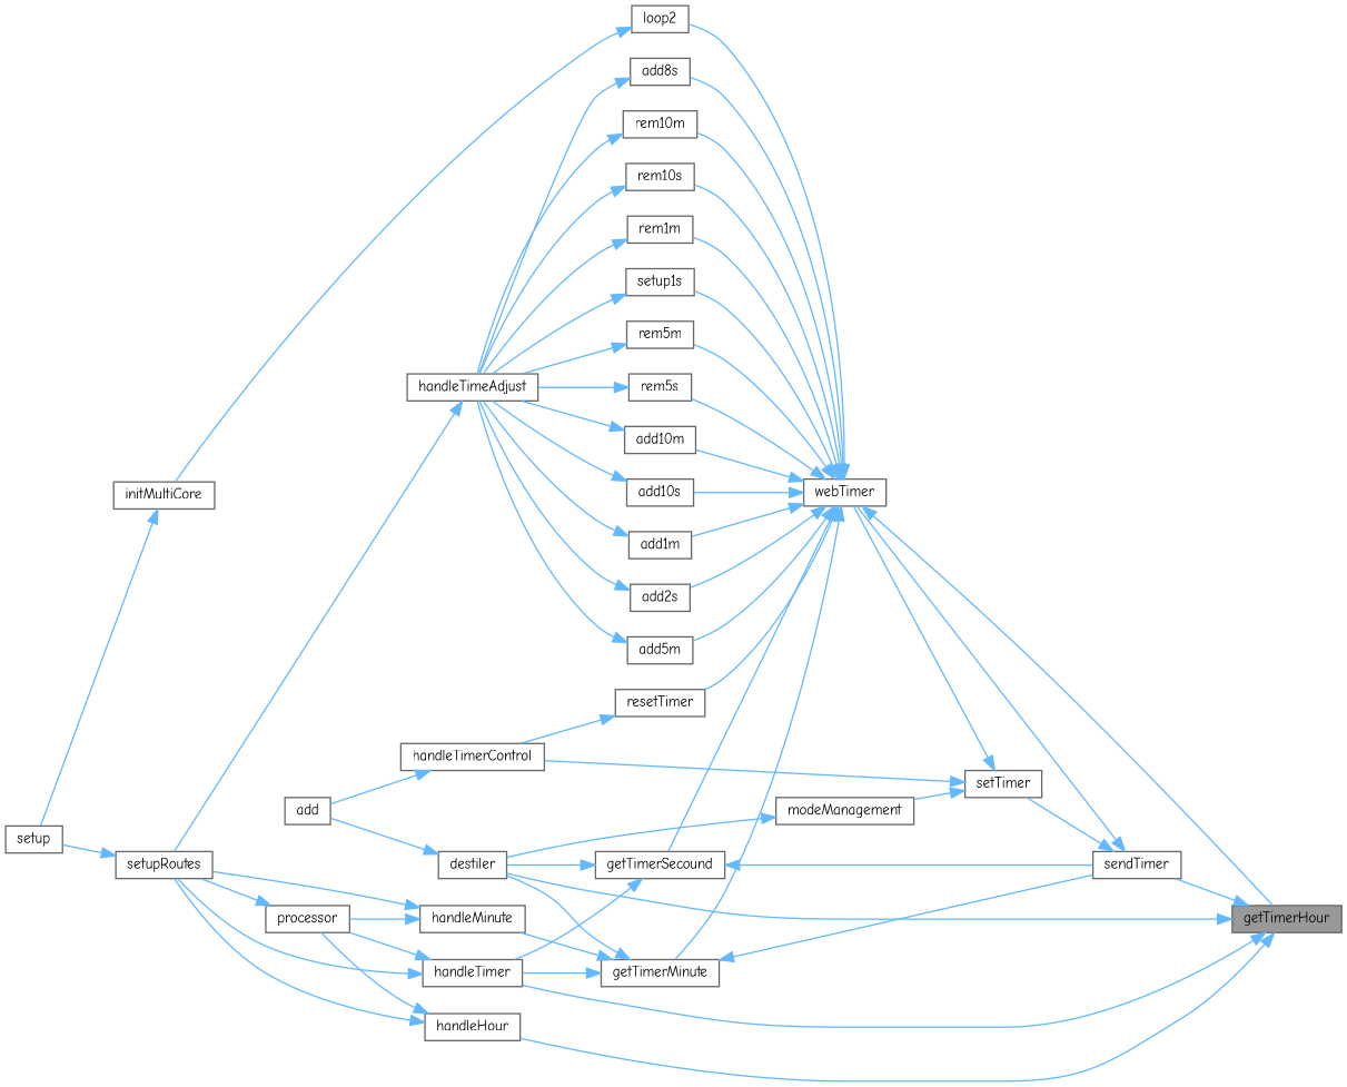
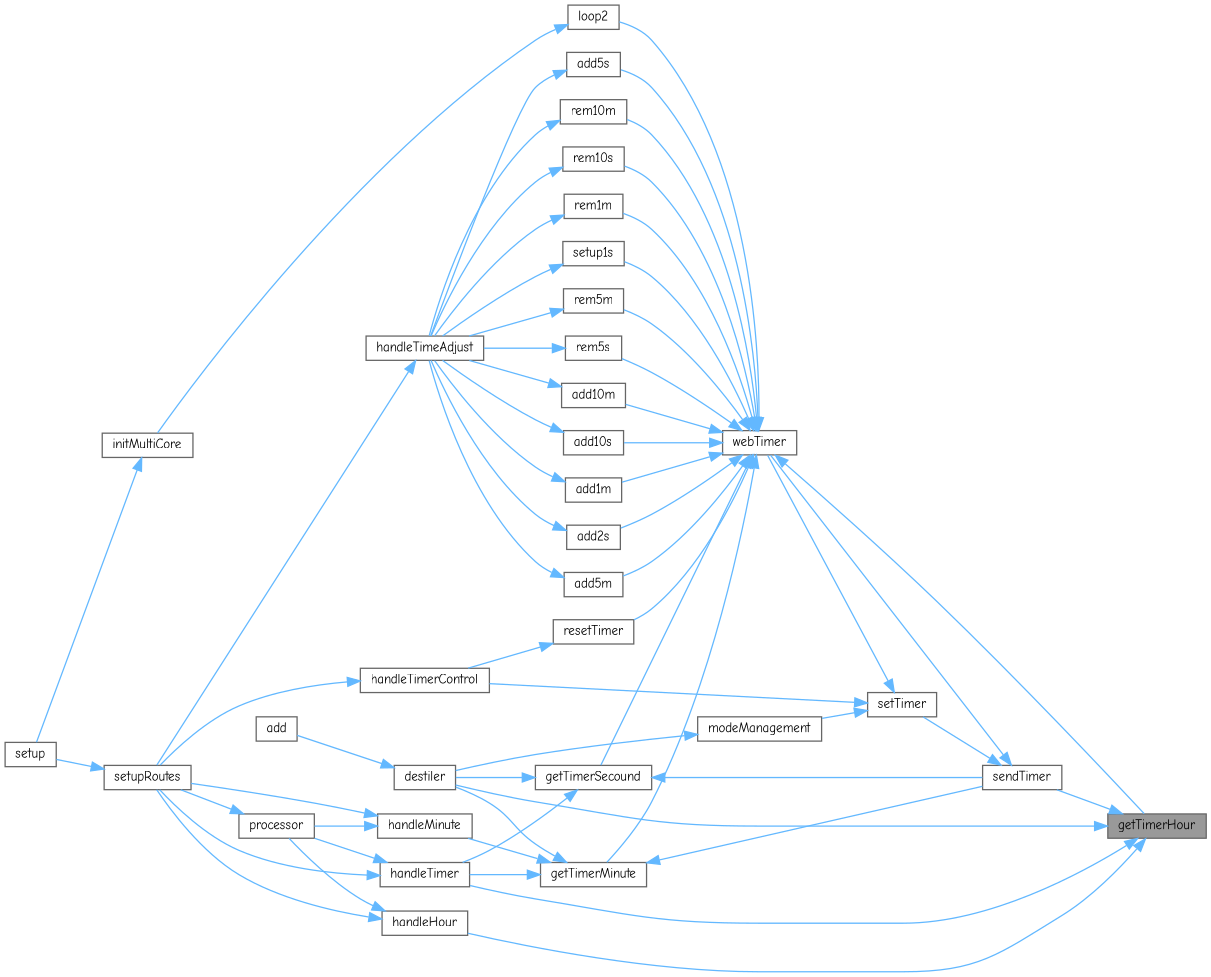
  digraph {
    fontname="Comic Neue"
    rankdir=RL
    node [color=grey40 fillcolor=white fontname="Comic Neue" fontsize=10 shape=box style=filled]
    edge [color=steelblue1 dir=back fontname="Comic Neue" fontsize=10 labelfontname=Helvetica labelfontsize=10 style=solid]
    n1 [color=gray40 fillcolor=grey60 fontcolor=black height=0.2 label=getTimerHour width=0.4]
    n2 [height=0.2 label=destiler width=0.4]
    n3 [height=0.2 label=handleHour width=0.4]
    n4 [height=0.2 label=handleTimer width=0.4]
    n5 [height=0.2 label=sendTimer width=0.4]
    n6 [height=0.2 label=add width=0.4]
    n7 [height=0.2 label=processor width=0.4]
    n8 [height=0.2 label=setupRoutes width=0.4]
    n9 [height=0.2 label=setTimer width=0.4]
    n10 [height=0.2 label=webTimer width=0.4]
    n11 [height=0.2 label=setup width=0.4]
    n12 [height=0.2 label=handleTimerControl width=0.4]
    n13 [height=0.2 label=modeManagement width=0.4]
    n14 [height=0.2 label=add10m width=0.4]
    n15 [height=0.2 label=add10s width=0.4]
    n16 [height=0.2 label=add1m width=0.4]
    n17 [height=0.2 label=add2s width=0.4]
    n18 [height=0.2 label=add5m width=0.4]
-   n19 [height=0.2 label=add8s width=0.4]
+   n19 [height=0.2 label=add5s width=0.4]
    n20 [height=0.2 label=getTimerMinute width=0.4]
    n21 [height=0.2 label=getTimerSecound width=0.4]
    n22 [height=0.2 label=loop2 width=0.4]
    n23 [height=0.2 label=rem10m width=0.4]
    n24 [height=0.2 label=rem10s width=0.4]
    n25 [height=0.2 label=rem1m width=0.4]
    n26 [height=0.2 label=setup1s width=0.4]
    n27 [height=0.2 label=rem5m width=0.4]
    n28 [height=0.2 label=rem5s width=0.4]
    n29 [height=0.2 label=resetTimer width=0.4]
    n30 [height=0.2 label=handleTimeAdjust width=0.4]
    n31 [height=0.2 label=handleMinute width=0.4]
    n32 [height=0.2 label=initMultiCore width=0.4]
    n1 -> n2
    n1 -> n3
    n1 -> n4
    n1 -> n5
    n2 -> n6
    n3 -> n7
    n3 -> n8
    n4 -> n7
    n4 -> n8
    n5 -> n9
    n5 -> n10
    n7 -> n8
    n8 -> n11
    n9 -> n10
    n9 -> n12
    n9 -> n13
    n10 -> n1
    n10 -> n14
    n10 -> n15
    n10 -> n16
    n10 -> n17
    n10 -> n18
    n10 -> n19
    n10 -> n20
    n10 -> n21
    n10 -> n22
    n10 -> n23
    n10 -> n24
    n10 -> n25
    n10 -> n26
    n10 -> n27
    n10 -> n28
    n10 -> n29
-   n12 -> n6
+   n12 -> n8
    n13 -> n2
    n14 -> n30
    n15 -> n30
    n16 -> n30
    n17 -> n30
    n18 -> n30
    n19 -> n30
    n20 -> n2
    n20 -> n4
    n20 -> n5
    n20 -> n31
    n21 -> n2
    n21 -> n4
    n21 -> n5
    n22 -> n32
    n23 -> n30
    n24 -> n30
    n25 -> n30
    n26 -> n30
    n27 -> n30
    n28 -> n30
    n29 -> n12
    n30 -> n8
    n31 -> n7
    n31 -> n8
    n32 -> n11
  }
